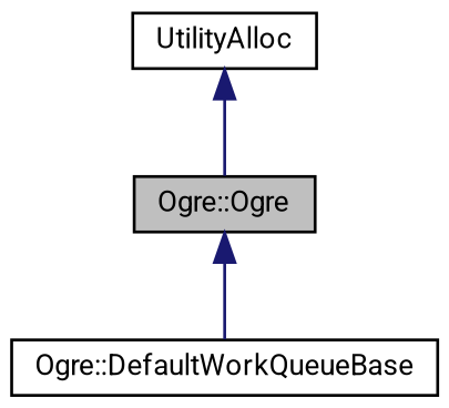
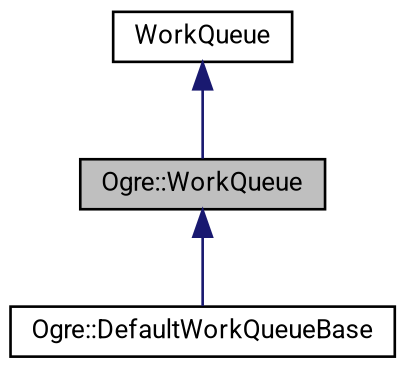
  digraph {
    fontname=Roboto
    node [color=black fontname=Roboto fontsize=10 shape=record]
    edge [color=midnightblue dir=back fontname=Roboto fontsize=10 labelfontname=Helvetica labelfontsize=10 style=solid]
-   n1 [fillcolor=grey75 fontcolor=black height=0.2 label="Ogre::Ogre" style=filled width=0.4]
+   n1 [fillcolor=grey75 fontcolor=black height=0.2 label="Ogre::WorkQueue" style=filled width=0.4]
    n2 [height=0.2 label="Ogre::DefaultWorkQueueBase" width=0.4]
-   n3 [height=0.2 label=UtilityAlloc width=0.4]
+   n3 [height=0.2 label=WorkQueue width=0.4]
    n1 -> n2
    n3 -> n1
  }
